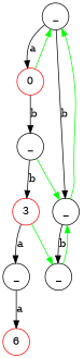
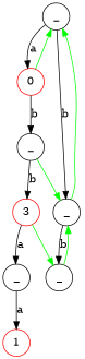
  digraph {
    node [shape=circle]
    n1 [label=_]
    n2 [color=red label=0]
    n3 [label=_]
    n4 [label=_]
    n5 [label=_]
    n6 [color=red label=3]
    n7 [label=_]
-   n8 [color=red label=6]
+   n8 [color=red label=1]
    n1 -> n2 [label=a]
    n1 -> n3 [label=b]
    n2 -> n1 [color=green]
    n2 -> n4 [label=b]
    n3 -> n1 [color=green]
    n3 -> n5 [label=b]
    n4 -> n3 [color=green]
    n4 -> n6 [label=b]
    n5 -> n3 [color=green]
    n6 -> n5 [color=green]
    n6 -> n7 [label=a]
    n7 -> n8 [label=a]
  }
